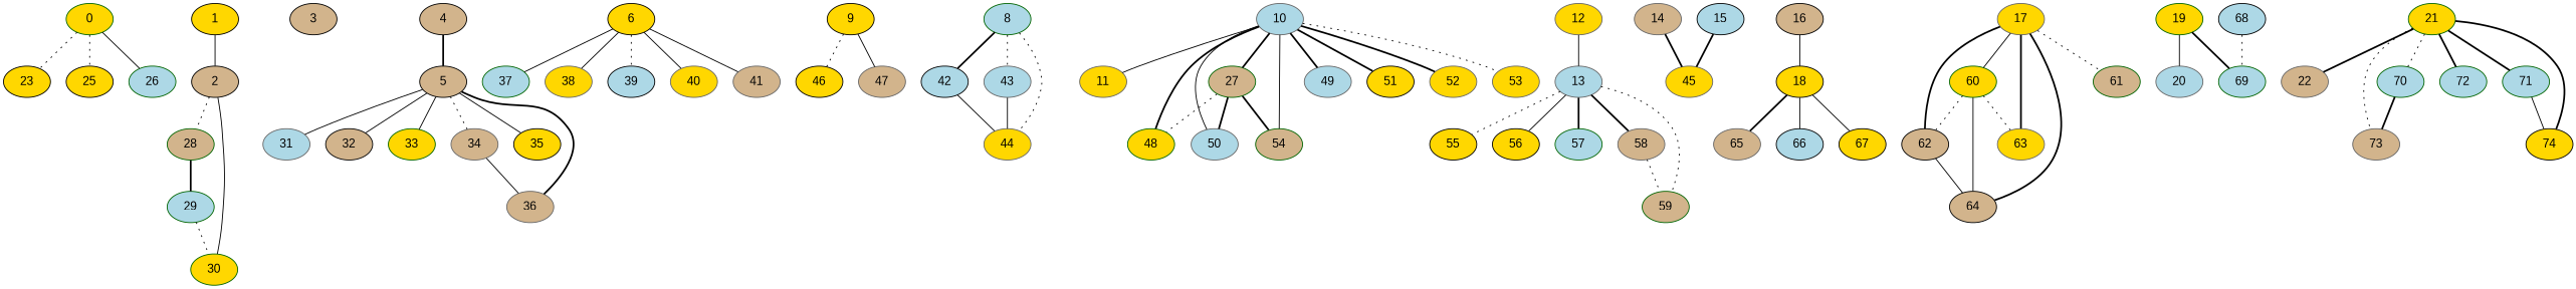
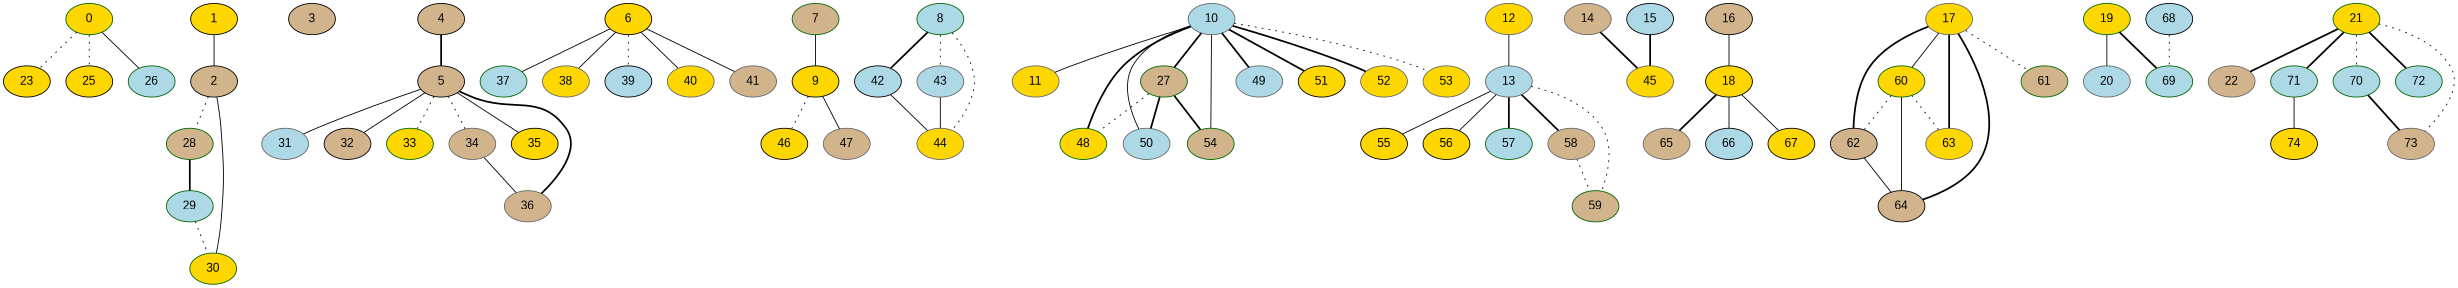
  graph {
    fontname="Liberation Sans"
    node [color=black fillcolor=gold fontname="Liberation Sans" style=filled]
    edge [fontname="Liberation Sans" style=solid]
    0 [color=darkgreen]
    23
    25
    26 [color=darkgreen fillcolor=lightblue]
    2 [fillcolor=tan]
    1
    28 [color=darkgreen fillcolor=tan]
    30 [color=darkgreen]
    29 [color=darkgreen fillcolor=lightblue]
    3 [fillcolor=tan]
    4 [fillcolor=tan]
    5 [fillcolor=tan]
    31 [color=gray40 fillcolor=lightblue]
    32 [fillcolor=tan]
    33 [color=darkgreen]
    34 [color=gray40 fillcolor=tan]
    35
    36 [color=gray40 fillcolor=tan]
    37 [color=darkgreen fillcolor=lightblue]
    6
    38 [color=gray40]
    39 [fillcolor=lightblue]
    40 [color=gray40]
    41 [color=gray40 fillcolor=tan]
+   7 [color=darkgreen fillcolor=tan]
    9
    46
    47 [color=gray40 fillcolor=tan]
    8 [color=darkgreen fillcolor=lightblue]
    42 [fillcolor=lightblue]
    43 [color=gray40 fillcolor=lightblue]
    44 [color=gray40]
    10 [color=gray40 fillcolor=lightblue]
    11 [color=gray40]
    27 [color=darkgreen fillcolor=tan]
    48 [color=darkgreen]
    49 [color=gray40 fillcolor=lightblue]
    50 [color=gray40 fillcolor=lightblue]
    51
    52 [color=gray40]
    53 [color=gray40]
    54 [color=darkgreen fillcolor=tan]
    12 [color=gray40]
    13 [color=gray40 fillcolor=lightblue]
    55
    56
    57 [color=darkgreen fillcolor=lightblue]
    58 [color=gray40 fillcolor=tan]
    59 [color=darkgreen fillcolor=tan]
    14 [color=gray40 fillcolor=tan]
    45 [color=gray40]
    15 [fillcolor=lightblue]
    16 [fillcolor=tan]
    18
    65 [color=gray40 fillcolor=tan]
    66 [fillcolor=lightblue]
    67
    17 [color=gray40]
    60 [color=darkgreen]
    61 [color=darkgreen fillcolor=tan]
    62 [fillcolor=tan]
    63 [color=gray40]
    64 [fillcolor=tan]
    19 [color=darkgreen]
    20 [color=gray40 fillcolor=lightblue]
    69 [color=darkgreen fillcolor=lightblue]
    68 [fillcolor=lightblue]
    21 [color=darkgreen]
    22 [color=gray40 fillcolor=tan]
    70 [color=darkgreen fillcolor=lightblue]
    71 [color=darkgreen fillcolor=lightblue]
    72 [color=darkgreen fillcolor=lightblue]
    73 [color=gray40 fillcolor=tan]
    74
    0 -- 23 [style=dotted]
    0 -- 25 [style=dotted]
    0 -- 26
    2 -- 28 [style=dotted]
    2 -- 30
    1 -- 2
    28 -- 29 [style=bold]
    29 -- 30 [style=dotted]
    4 -- 5 [style=bold]
    5 -- 31
    5 -- 32
-   5 -- 33
+   5 -- 33 [style=dotted]
    5 -- 34 [style=dotted]
    5 -- 35
    5 -- 36 [style=bold]
    34 -- 36
    6 -- 37
    6 -- 38
    6 -- 39 [style=dotted]
    6 -- 40
    6 -- 41
+   7 -- 9
    9 -- 46 [style=dotted]
    9 -- 47
    8 -- 42 [style=bold]
    8 -- 43 [style=dotted]
    8 -- 44 [style=dotted]
    42 -- 44
    43 -- 44
    10 -- 11
    10 -- 27 [style=bold]
    10 -- 48 [style=bold]
    10 -- 49 [style=bold]
    10 -- 50
    10 -- 51 [style=bold]
    10 -- 52 [style=bold]
    10 -- 53 [style=dotted]
    10 -- 54
    27 -- 48 [style=dotted]
    27 -- 50 [style=bold]
    27 -- 54 [style=bold]
    12 -- 13
-   13 -- 55 [style=dotted]
+   13 -- 55
    13 -- 56
    13 -- 57 [style=bold]
    13 -- 58 [style=bold]
    13 -- 59 [style=dotted]
    58 -- 59 [style=dotted]
    14 -- 45 [style=bold]
    15 -- 45 [style=bold]
    16 -- 18
    18 -- 65 [style=bold]
    18 -- 66
    18 -- 67
    17 -- 60
    17 -- 61 [style=dotted]
    17 -- 62 [style=bold]
    17 -- 63 [style=bold]
    17 -- 64 [style=bold]
    60 -- 62 [style=dotted]
    60 -- 63 [style=dotted]
    60 -- 64
    62 -- 64
    19 -- 20
    19 -- 69 [style=bold]
    68 -- 69 [style=dotted]
    21 -- 22 [style=bold]
    21 -- 70 [style=dotted]
    21 -- 71 [style=bold]
    21 -- 72 [style=bold]
    21 -- 73 [style=dotted]
-   21 -- 74 [style=bold]
    70 -- 73 [style=bold]
    71 -- 74
  }
